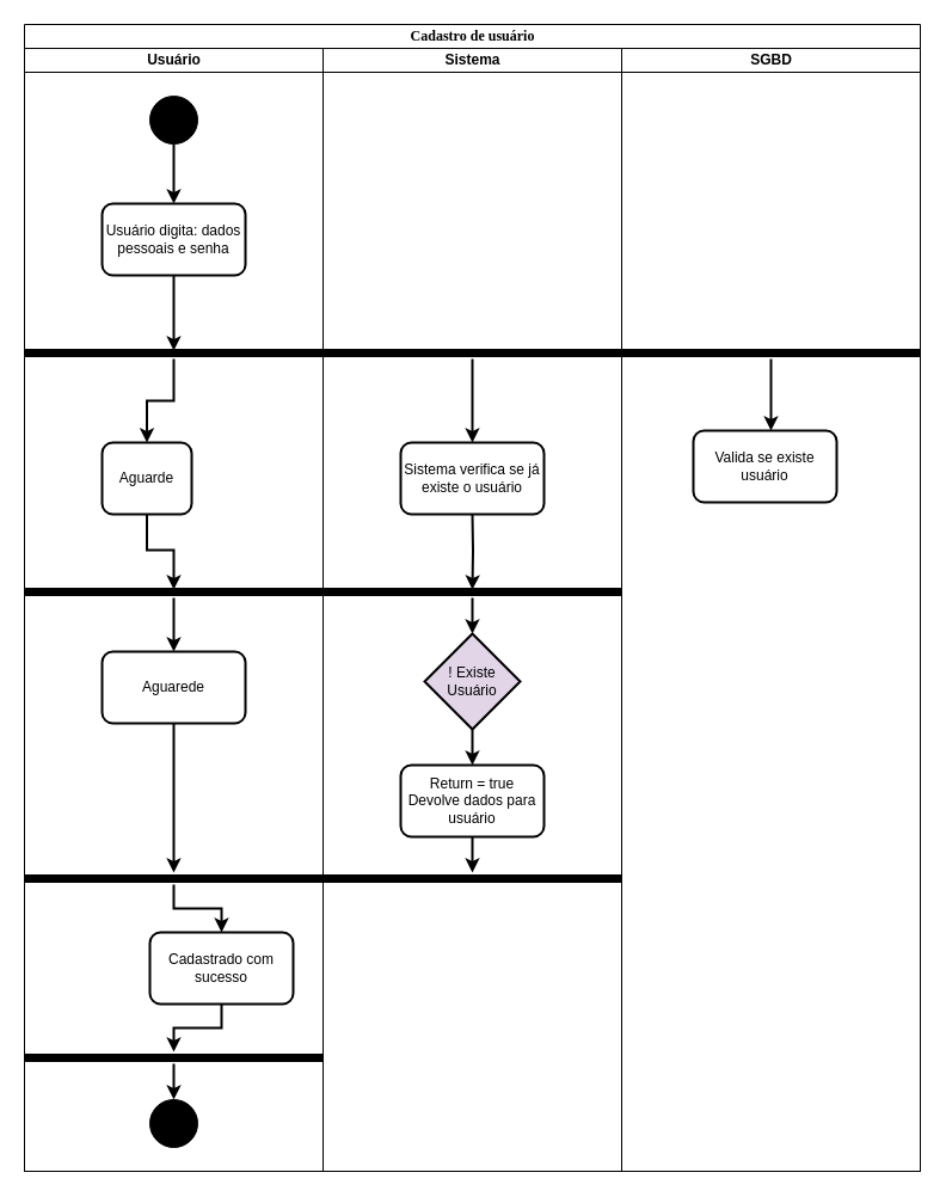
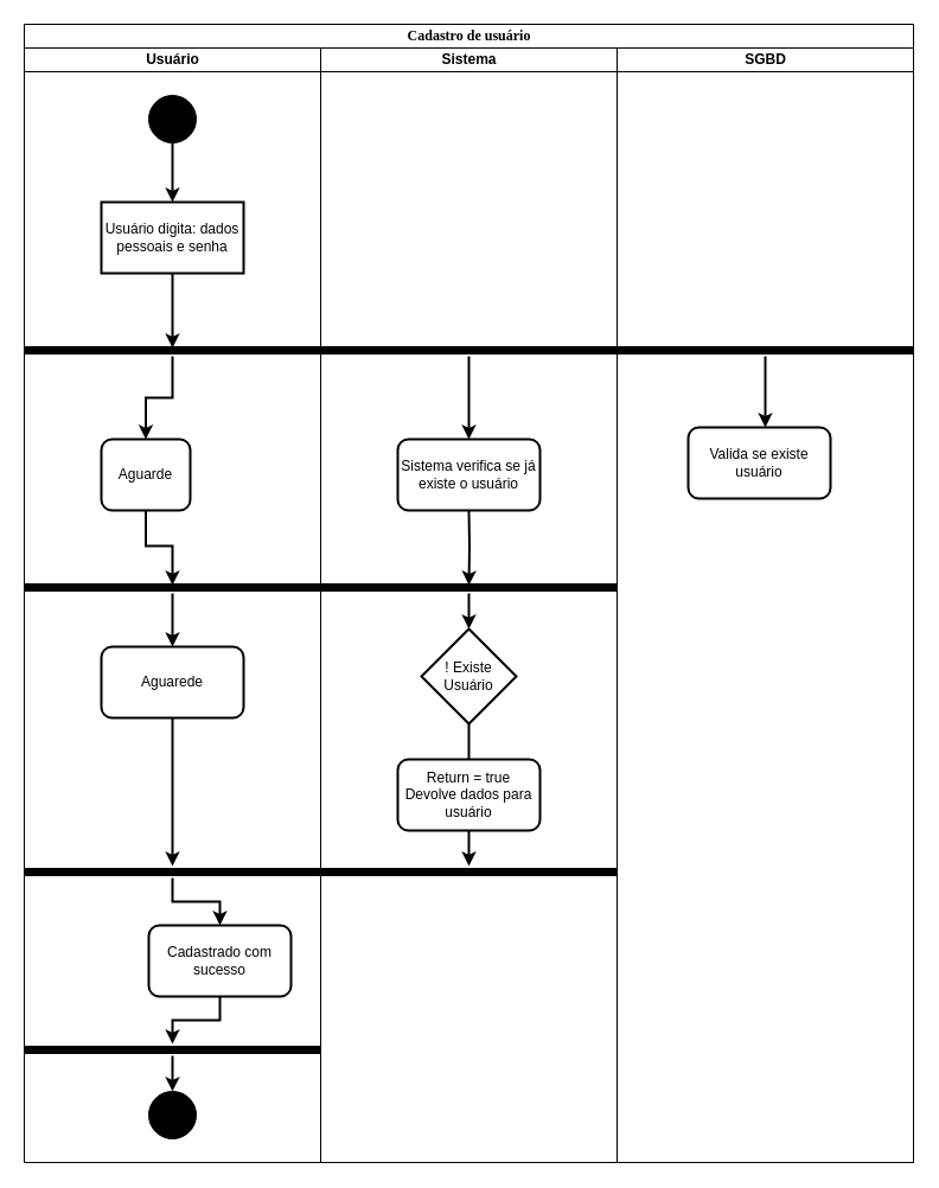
  <mxCell id="0" />
  <mxCell id="1" parent="0" />
  <mxCell id="2" value="Cadastro de usuário" style="swimlane;html=1;childLayout=stackLayout;startSize=20;rounded=0;shadow=0;comic=0;labelBackgroundColor=none;strokeWidth=1;fontFamily=Verdana;fontSize=12;align=center;" vertex="1" parent="1"><mxGeometry x="20" y="20" width="750" height="960" as="geometry" /></mxCell>
  <mxCell id="3" value="Usuário" style="swimlane;html=1;startSize=20;" vertex="1" parent="2"><mxGeometry y="20" width="250" height="940" as="geometry" /></mxCell>
  <mxCell id="4" style="edgeStyle=orthogonalEdgeStyle;rounded=0;orthogonalLoop=1;jettySize=auto;html=1;strokeColor=#000000;strokeWidth=2;entryX=0.5;entryY=0;entryDx=0;entryDy=0;" edge="1" parent="3" source="5" target="11"><mxGeometry relative="1" as="geometry"><mxPoint x="125" y="110" as="targetPoint" /></mxGeometry></mxCell>
  <mxCell id="5" value="" style="ellipse;whiteSpace=wrap;html=1;rounded=0;shadow=0;comic=0;labelBackgroundColor=none;strokeWidth=1;fillColor=#000000;fontFamily=Verdana;fontSize=12;align=center;" vertex="1" parent="3"><mxGeometry x="105" y="40" width="40" height="40" as="geometry" /></mxCell>
  <mxCell id="6" value="" style="line;strokeWidth=7;html=1;" vertex="1" parent="3"><mxGeometry y="250" width="250" height="10" as="geometry" /></mxCell>
  <mxCell id="7" value="" style="line;strokeWidth=7;html=1;" vertex="1" parent="3"><mxGeometry y="450" width="250" height="10" as="geometry" /></mxCell>
  <mxCell id="8" style="edgeStyle=orthogonalEdgeStyle;rounded=0;orthogonalLoop=1;jettySize=auto;html=1;strokeColor=#000000;strokeWidth=2;entryX=0.5;entryY=0;entryDx=0;entryDy=0;" edge="1" parent="3" source="7" target="12"><mxGeometry relative="1" as="geometry"><mxPoint x="125" y="520" as="targetPoint" /></mxGeometry></mxCell>
  <mxCell id="9" value="" style="ellipse;whiteSpace=wrap;html=1;rounded=0;shadow=0;comic=0;labelBackgroundColor=none;strokeWidth=1;fillColor=#000000;fontFamily=Verdana;fontSize=12;align=center;" vertex="1" parent="3"><mxGeometry x="105" y="880" width="40" height="40" as="geometry" /></mxCell>
  <mxCell id="10" style="edgeStyle=orthogonalEdgeStyle;rounded=0;orthogonalLoop=1;jettySize=auto;html=1;entryX=0.5;entryY=0.3;entryDx=0;entryDy=0;entryPerimeter=0;strokeColor=#000000;strokeWidth=2;" edge="1" parent="3" source="11" target="6"><mxGeometry relative="1" as="geometry" /></mxCell>
- <mxCell id="11" value="Usuário digita: dados pessoais e senha" style="rounded=1;whiteSpace=wrap;html=1;strokeWidth=2;" vertex="1" parent="3"><mxGeometry x="65" y="130" width="120" height="60" as="geometry" /></mxCell>
+ <mxCell id="11" value="Usuário digita: dados pessoais e senha" style="whiteSpace=wrap;html=1;strokeWidth=2;rounded=0;" vertex="1" parent="3"><mxGeometry x="65" y="130" width="120" height="60" as="geometry" /></mxCell>
  <mxCell id="12" value="Aguarede" style="rounded=1;whiteSpace=wrap;html=1;strokeWidth=2;" vertex="1" parent="3"><mxGeometry x="65" y="505" width="120" height="60" as="geometry" /></mxCell>
  <mxCell id="13" style="edgeStyle=orthogonalEdgeStyle;rounded=0;orthogonalLoop=1;jettySize=auto;html=1;entryX=0.5;entryY=0.3;entryDx=0;entryDy=0;entryPerimeter=0;strokeColor=#000000;strokeWidth=2;" edge="1" parent="3" source="14" target="7"><mxGeometry relative="1" as="geometry" /></mxCell>
  <mxCell id="14" value="Aguarde" style="rounded=1;whiteSpace=wrap;html=1;strokeWidth=2;" vertex="1" parent="3"><mxGeometry x="65" y="330" width="75" height="60" as="geometry" /></mxCell>
  <mxCell id="15" style="edgeStyle=orthogonalEdgeStyle;rounded=0;orthogonalLoop=1;jettySize=auto;html=1;strokeColor=#000000;strokeWidth=2;entryX=0.5;entryY=0;entryDx=0;entryDy=0;" edge="1" parent="3" source="6" target="14"><mxGeometry relative="1" as="geometry"><mxPoint x="125" y="310" as="targetPoint" /></mxGeometry></mxCell>
  <mxCell id="16" value="Cadastrado com sucesso" style="rounded=1;whiteSpace=wrap;html=1;strokeWidth=2;" vertex="1" parent="3"><mxGeometry x="105" y="740" width="120" height="60" as="geometry" /></mxCell>
  <mxCell id="17" value="Sistema" style="swimlane;html=1;startSize=20;" vertex="1" parent="2"><mxGeometry x="250" y="20" width="250" height="940" as="geometry" /></mxCell>
  <mxCell id="18" value="Sistema verifica se já existe o usuário" style="rounded=1;whiteSpace=wrap;html=1;strokeWidth=2;" vertex="1" parent="17"><mxGeometry x="65" y="330" width="120" height="60" as="geometry" /></mxCell>
  <mxCell id="19" style="edgeStyle=orthogonalEdgeStyle;rounded=0;orthogonalLoop=1;jettySize=auto;html=1;strokeColor=#000000;strokeWidth=2;" edge="1" parent="17" source="20" target="23"><mxGeometry relative="1" as="geometry" /></mxCell>
  <mxCell id="20" value="Return = true&lt;br&gt;Devolve dados para usuário" style="rounded=1;whiteSpace=wrap;html=1;strokeWidth=2;" vertex="1" parent="17"><mxGeometry x="65" y="600" width="120" height="60" as="geometry" /></mxCell>
- <mxCell id="21" style="edgeStyle=orthogonalEdgeStyle;rounded=0;orthogonalLoop=1;jettySize=auto;html=1;entryX=0.5;entryY=0;entryDx=0;entryDy=0;strokeColor=#000000;strokeWidth=2;" edge="1" parent="17" source="22" target="20"><mxGeometry relative="1" as="geometry" /></mxCell>
- <mxCell id="22" value="! Existe&lt;br&gt;Usuário" style="rhombus;whiteSpace=wrap;html=1;strokeWidth=2;fillColor=#e1d5e7;" vertex="1" parent="17"><mxGeometry x="85" y="490" width="80" height="80" as="geometry" /></mxCell>
+ <mxCell id="21" style="edgeStyle=orthogonalEdgeStyle;rounded=0;orthogonalLoop=1;jettySize=auto;html=1;entryX=0.5;entryY=0;entryDx=0;entryDy=0;strokeColor=#000000;strokeWidth=2;endArrow=none;" edge="1" parent="17" source="22" target="20"><mxGeometry relative="1" as="geometry" /></mxCell>
+ <mxCell id="22" value="! Existe&lt;br&gt;Usuário" style="rhombus;whiteSpace=wrap;html=1;strokeWidth=2;" vertex="1" parent="17"><mxGeometry x="85" y="490" width="80" height="80" as="geometry" /></mxCell>
  <mxCell id="23" value="" style="line;strokeWidth=7;html=1;" vertex="1" parent="17"><mxGeometry y="690" width="250" height="10" as="geometry" /></mxCell>
  <mxCell id="24" value="SGBD" style="swimlane;html=1;startSize=20;" vertex="1" parent="2"><mxGeometry x="500" y="20" width="250" height="940" as="geometry" /></mxCell>
  <mxCell id="25" style="edgeStyle=orthogonalEdgeStyle;rounded=0;orthogonalLoop=1;jettySize=auto;html=1;entryX=0.5;entryY=0;entryDx=0;entryDy=0;strokeColor=#000000;strokeWidth=2;" edge="1" parent="24" source="26"><mxGeometry relative="1" as="geometry"><mxPoint x="125" y="320" as="targetPoint" /></mxGeometry></mxCell>
  <mxCell id="26" value="" style="line;strokeWidth=7;html=1;" vertex="1" parent="24"><mxGeometry y="250" width="250" height="10" as="geometry" /></mxCell>
  <mxCell id="27" value="Valida se existe usuário" style="rounded=1;whiteSpace=wrap;html=1;strokeWidth=2;" vertex="1" parent="24"><mxGeometry x="60" y="320" width="120" height="60" as="geometry" /></mxCell>
  <mxCell id="28" style="edgeStyle=orthogonalEdgeStyle;rounded=0;orthogonalLoop=1;jettySize=auto;html=1;entryX=0.5;entryY=0;entryDx=0;entryDy=0;strokeColor=#000000;strokeWidth=2;" edge="1" parent="1" source="29"><mxGeometry relative="1" as="geometry"><mxPoint x="395" y="370" as="targetPoint" /></mxGeometry></mxCell>
  <mxCell id="29" value="" style="line;strokeWidth=7;html=1;" vertex="1" parent="1"><mxGeometry x="270" y="290" width="250" height="10" as="geometry" /></mxCell>
  <mxCell id="30" style="edgeStyle=orthogonalEdgeStyle;rounded=0;orthogonalLoop=1;jettySize=auto;html=1;strokeColor=#000000;strokeWidth=2;" edge="1" parent="1" source="31" target="22"><mxGeometry relative="1" as="geometry" /></mxCell>
  <mxCell id="31" value="" style="line;strokeWidth=7;html=1;" vertex="1" parent="1"><mxGeometry x="270" y="490" width="250" height="10" as="geometry" /></mxCell>
  <mxCell id="32" style="edgeStyle=orthogonalEdgeStyle;rounded=0;orthogonalLoop=1;jettySize=auto;html=1;entryX=0.5;entryY=0.3;entryDx=0;entryDy=0;entryPerimeter=0;strokeColor=#000000;strokeWidth=2;" edge="1" parent="1" target="31"><mxGeometry relative="1" as="geometry"><mxPoint x="395" y="430" as="sourcePoint" /></mxGeometry></mxCell>
  <mxCell id="33" style="edgeStyle=orthogonalEdgeStyle;rounded=0;orthogonalLoop=1;jettySize=auto;html=1;entryX=0.5;entryY=0;entryDx=0;entryDy=0;strokeColor=#000000;strokeWidth=2;" edge="1" parent="1" source="34" target="16"><mxGeometry relative="1" as="geometry" /></mxCell>
  <mxCell id="34" value="" style="line;strokeWidth=7;html=1;" vertex="1" parent="1"><mxGeometry x="20" y="730" width="250" height="10" as="geometry" /></mxCell>
  <mxCell id="35" style="edgeStyle=orthogonalEdgeStyle;rounded=0;orthogonalLoop=1;jettySize=auto;html=1;strokeColor=#000000;strokeWidth=2;" edge="1" parent="1" source="12" target="34"><mxGeometry relative="1" as="geometry" /></mxCell>
  <mxCell id="36" style="edgeStyle=orthogonalEdgeStyle;rounded=0;orthogonalLoop=1;jettySize=auto;html=1;entryX=0.5;entryY=0;entryDx=0;entryDy=0;strokeColor=#000000;strokeWidth=2;" edge="1" parent="1" source="37" target="9"><mxGeometry relative="1" as="geometry" /></mxCell>
  <mxCell id="37" value="" style="line;strokeWidth=7;html=1;" vertex="1" parent="1"><mxGeometry x="20" y="880" width="250" height="10" as="geometry" /></mxCell>
  <mxCell id="38" style="edgeStyle=orthogonalEdgeStyle;rounded=0;orthogonalLoop=1;jettySize=auto;html=1;strokeColor=#000000;strokeWidth=2;" edge="1" parent="1" source="16" target="37"><mxGeometry relative="1" as="geometry" /></mxCell>
